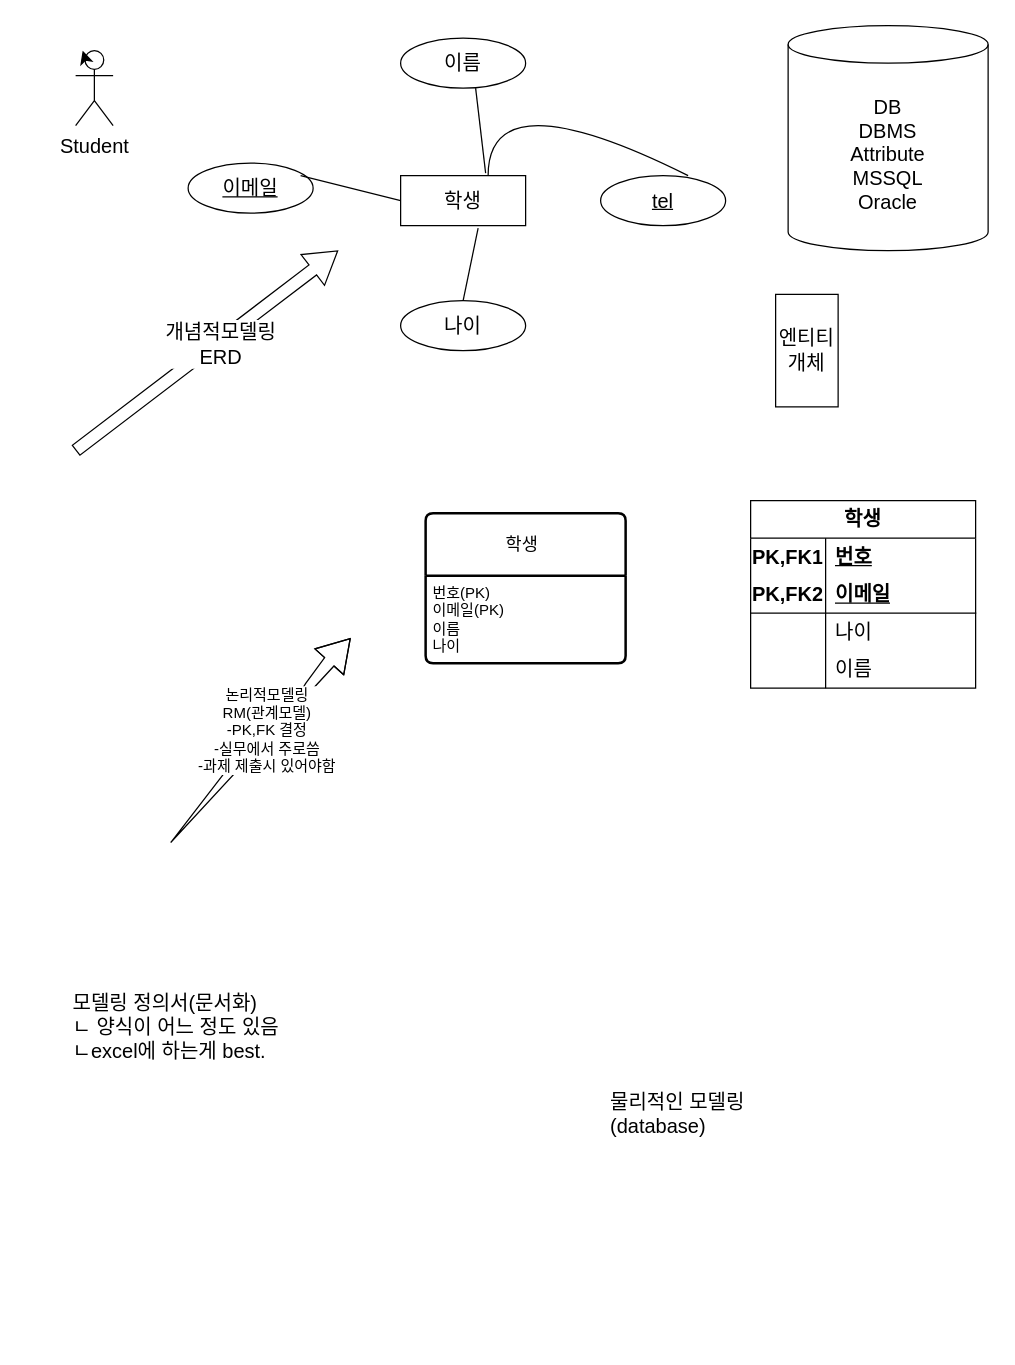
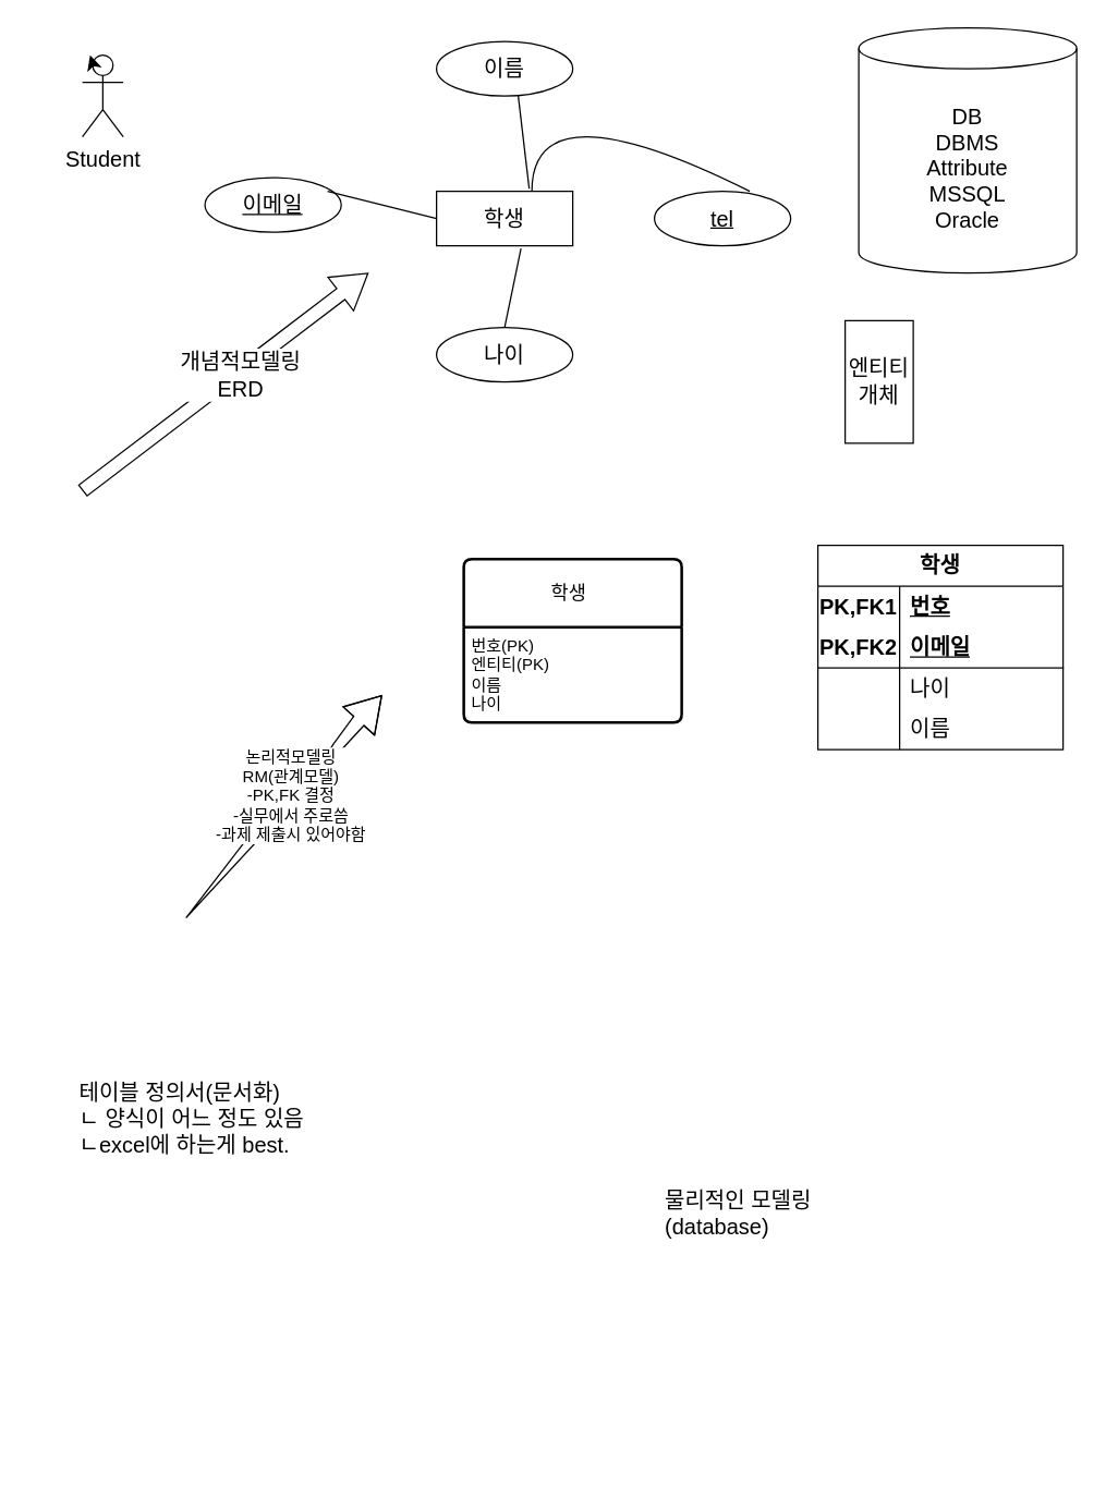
  <mxCell id="0" />
  <mxCell id="1" parent="0" />
  <mxCell id="2" value="DB&lt;br&gt;DBMS&lt;br&gt;Attribute&lt;br&gt;MSSQL&lt;br&gt;Oracle" style="shape=cylinder3;whiteSpace=wrap;html=1;boundedLbl=1;backgroundOutline=1;size=15;fontSize=16;" vertex="1" parent="1"><mxGeometry x="630" y="20" width="160" height="180" as="geometry" /></mxCell>
  <mxCell id="3" value="엔티티&lt;br&gt;개체" style="whiteSpace=wrap;html=1;align=center;fontSize=16;direction=south;" vertex="1" parent="1"><mxGeometry x="620" y="235" width="50" height="90" as="geometry" /></mxCell>
  <mxCell id="4" value="이름" style="ellipse;whiteSpace=wrap;html=1;align=center;fontSize=16;" vertex="1" parent="1"><mxGeometry x="320" y="30" width="100" height="40" as="geometry" /></mxCell>
  <mxCell id="5" value="학생" style="whiteSpace=wrap;html=1;align=center;fontSize=16;" vertex="1" parent="1"><mxGeometry x="320" y="140" width="100" height="40" as="geometry" /></mxCell>
  <mxCell id="6" value="" style="endArrow=none;html=1;rounded=0;fontSize=12;startSize=8;endSize=8;curved=1;exitX=0.68;exitY=-0.05;exitDx=0;exitDy=0;exitPerimeter=0;" edge="1" parent="1" source="5"><mxGeometry relative="1" as="geometry"><mxPoint x="220" y="70" as="sourcePoint" /><mxPoint x="380" y="70" as="targetPoint" /></mxGeometry></mxCell>
  <mxCell id="7" value="&lt;u&gt;tel&lt;/u&gt;" style="ellipse;whiteSpace=wrap;html=1;align=center;fontSize=16;" vertex="1" parent="1"><mxGeometry x="480" y="140" width="100" height="40" as="geometry" /></mxCell>
  <mxCell id="8" value="" style="endArrow=none;html=1;rounded=0;fontSize=12;startSize=8;endSize=8;curved=1;" edge="1" parent="1"><mxGeometry relative="1" as="geometry"><mxPoint x="390" y="140" as="sourcePoint" /><mxPoint x="550" y="140" as="targetPoint" /><Array as="points"><mxPoint x="390" y="60" /></Array></mxGeometry></mxCell>
  <mxCell id="9" value="나이" style="ellipse;whiteSpace=wrap;html=1;align=center;fontSize=16;" vertex="1" parent="1"><mxGeometry x="320" y="240" width="100" height="40" as="geometry" /></mxCell>
  <mxCell id="10" value="" style="endArrow=none;html=1;rounded=0;fontSize=12;startSize=8;endSize=8;curved=1;entryX=0.62;entryY=1.05;entryDx=0;entryDy=0;entryPerimeter=0;" edge="1" parent="1" target="5"><mxGeometry relative="1" as="geometry"><mxPoint x="370" y="240" as="sourcePoint" /><mxPoint x="530" y="240" as="targetPoint" /></mxGeometry></mxCell>
  <mxCell id="11" value="이메일" style="ellipse;whiteSpace=wrap;html=1;align=center;fontStyle=4;fontSize=16;" vertex="1" parent="1"><mxGeometry x="150" y="130" width="100" height="40" as="geometry" /></mxCell>
  <mxCell id="12" value="" style="endArrow=none;html=1;rounded=0;fontSize=12;startSize=8;endSize=8;curved=1;entryX=0;entryY=0.5;entryDx=0;entryDy=0;" edge="1" parent="1" target="5"><mxGeometry relative="1" as="geometry"><mxPoint y="140" as="sourcePoint" x="240" /><mxPoint x="400" y="140" as="targetPoint" /></mxGeometry></mxCell>
  <mxCell id="13" value="학생&lt;span style=&quot;white-space: pre;&quot;&gt;&#09;&lt;/span&gt;" style="swimlane;childLayout=stackLayout;horizontal=1;startSize=50;horizontalStack=0;rounded=1;fontSize=14;fontStyle=0;strokeWidth=2;resizeParent=0;resizeLast=1;shadow=0;dashed=0;align=center;arcSize=4;whiteSpace=wrap;html=1;" vertex="1" parent="1"><mxGeometry x="340" y="410" width="160" height="120" as="geometry" /></mxCell>
- <mxCell id="14" value="번호(PK)&lt;br&gt;이메일(PK)&lt;br&gt;이름&lt;br&gt;나이&lt;br&gt;" style="align=left;strokeColor=none;fillColor=none;spacingLeft=4;fontSize=12;verticalAlign=top;resizable=0;rotatable=0;part=1;html=1;" vertex="1" parent="13"><mxGeometry y="50" width="160" height="70" as="geometry" /></mxCell>
+ <mxCell id="14" value="번호(PK)&lt;br&gt;엔티티(PK)&lt;br&gt;이름&lt;br&gt;나이&lt;br&gt;" style="align=left;strokeColor=none;fillColor=none;spacingLeft=4;fontSize=12;verticalAlign=top;resizable=0;rotatable=0;part=1;html=1;" vertex="1" parent="13"><mxGeometry y="50" width="160" height="70" as="geometry" /></mxCell>
  <mxCell id="15" value="" style="shape=flexArrow;endArrow=classic;html=1;rounded=0;fontSize=12;startSize=8;endSize=8;curved=1;" edge="1" parent="1"><mxGeometry width="50" height="50" relative="1" as="geometry"><mxPoint x="60" y="360" as="sourcePoint" /><mxPoint x="270" y="200" as="targetPoint" /></mxGeometry></mxCell>
  <mxCell id="16" value="개념적모델링&lt;br&gt;ERD" style="edgeLabel;html=1;align=center;verticalAlign=middle;resizable=0;points=[];fontSize=16;" vertex="1" connectable="0" parent="15"><mxGeometry x="0.094" y="-2" relative="1" as="geometry"><mxPoint as="offset" /></mxGeometry></mxCell>
  <mxCell id="17" value="논리적모델링&lt;br&gt;RM(관계모델)&lt;br&gt;-PK,FK 결정&lt;br&gt;-실무에서 주로씀&lt;br&gt;-과제 제출시 있어야함" style="shape=flexArrow;endArrow=classic;html=1;rounded=0;fontSize=12;startSize=8;endSize=8;curved=1;" edge="1" parent="1"><mxGeometry width="50" height="50" relative="1" as="geometry"><mxPoint x="230" y="560" as="sourcePoint" /><mxPoint x="280" y="510" as="targetPoint" /><Array as="points"><mxPoint x="190" y="610" /></Array></mxGeometry></mxCell>
  <mxCell id="18" value="학생" style="shape=table;startSize=30;container=1;collapsible=1;childLayout=tableLayout;fixedRows=1;rowLines=0;fontStyle=1;align=center;resizeLast=1;html=1;whiteSpace=wrap;fontSize=16;" vertex="1" parent="1"><mxGeometry x="600" y="400" width="180" height="150" as="geometry" /></mxCell>
  <mxCell id="19" value="" style="shape=tableRow;horizontal=0;startSize=0;swimlaneHead=0;swimlaneBody=0;fillColor=none;collapsible=0;dropTarget=0;points=[[0,0.5],[1,0.5]];portConstraint=eastwest;top=0;left=0;right=0;bottom=0;html=1;fontSize=16;" vertex="1" parent="18"><mxGeometry y="30" width="180" height="30" as="geometry" /></mxCell>
  <mxCell id="20" value="PK,FK1" style="shape=partialRectangle;connectable=0;fillColor=none;top=0;left=0;bottom=0;right=0;fontStyle=1;overflow=hidden;html=1;whiteSpace=wrap;fontSize=16;" vertex="1" parent="19"><mxGeometry width="60" height="30" as="geometry"><mxRectangle width="60" height="30" as="alternateBounds" /></mxGeometry></mxCell>
  <mxCell id="21" value="번호&lt;span style=&quot;white-space: pre;&quot;&gt;&#09;&lt;/span&gt;" style="shape=partialRectangle;connectable=0;fillColor=none;top=0;left=0;bottom=0;right=0;align=left;spacingLeft=6;fontStyle=5;overflow=hidden;html=1;whiteSpace=wrap;fontSize=16;" vertex="1" parent="19"><mxGeometry x="60" width="120" height="30" as="geometry"><mxRectangle width="120" height="30" as="alternateBounds" /></mxGeometry></mxCell>
  <mxCell id="22" value="" style="shape=tableRow;horizontal=0;startSize=0;swimlaneHead=0;swimlaneBody=0;fillColor=none;collapsible=0;dropTarget=0;points=[[0,0.5],[1,0.5]];portConstraint=eastwest;top=0;left=0;right=0;bottom=1;html=1;fontSize=16;" vertex="1" parent="18"><mxGeometry y="60" width="180" height="30" as="geometry" /></mxCell>
  <mxCell id="23" value="PK,FK2" style="shape=partialRectangle;connectable=0;fillColor=none;top=0;left=0;bottom=0;right=0;fontStyle=1;overflow=hidden;html=1;whiteSpace=wrap;fontSize=16;" vertex="1" parent="22"><mxGeometry width="60" height="30" as="geometry"><mxRectangle width="60" height="30" as="alternateBounds" /></mxGeometry></mxCell>
  <mxCell id="24" value="이메일" style="shape=partialRectangle;connectable=0;fillColor=none;top=0;left=0;bottom=0;right=0;align=left;spacingLeft=6;fontStyle=5;overflow=hidden;html=1;whiteSpace=wrap;fontSize=16;" vertex="1" parent="22"><mxGeometry x="60" width="120" height="30" as="geometry"><mxRectangle width="120" height="30" as="alternateBounds" /></mxGeometry></mxCell>
  <mxCell id="25" value="" style="shape=tableRow;horizontal=0;startSize=0;swimlaneHead=0;swimlaneBody=0;fillColor=none;collapsible=0;dropTarget=0;points=[[0,0.5],[1,0.5]];portConstraint=eastwest;top=0;left=0;right=0;bottom=0;html=1;fontSize=16;" vertex="1" parent="18"><mxGeometry y="90" width="180" height="30" as="geometry" /></mxCell>
  <mxCell id="26" value="" style="shape=partialRectangle;connectable=0;fillColor=none;top=0;left=0;bottom=0;right=0;editable=1;overflow=hidden;html=1;whiteSpace=wrap;fontSize=16;" vertex="1" parent="25"><mxGeometry width="60" height="30" as="geometry"><mxRectangle width="60" height="30" as="alternateBounds" /></mxGeometry></mxCell>
  <mxCell id="27" value="나이&lt;span style=&quot;white-space: pre;&quot;&gt;&#09;&lt;/span&gt;" style="shape=partialRectangle;connectable=0;fillColor=none;top=0;left=0;bottom=0;right=0;align=left;spacingLeft=6;overflow=hidden;html=1;whiteSpace=wrap;fontSize=16;" vertex="1" parent="25"><mxGeometry x="60" width="120" height="30" as="geometry"><mxRectangle width="120" height="30" as="alternateBounds" /></mxGeometry></mxCell>
  <mxCell id="28" value="" style="shape=tableRow;horizontal=0;startSize=0;swimlaneHead=0;swimlaneBody=0;fillColor=none;collapsible=0;dropTarget=0;points=[[0,0.5],[1,0.5]];portConstraint=eastwest;top=0;left=0;right=0;bottom=0;html=1;fontSize=16;" vertex="1" parent="18"><mxGeometry y="120" width="180" height="30" as="geometry" /></mxCell>
  <mxCell id="29" value="" style="shape=partialRectangle;connectable=0;fillColor=none;top=0;left=0;bottom=0;right=0;editable=1;overflow=hidden;html=1;whiteSpace=wrap;fontSize=16;" vertex="1" parent="28"><mxGeometry width="60" height="30" as="geometry"><mxRectangle width="60" height="30" as="alternateBounds" /></mxGeometry></mxCell>
  <mxCell id="30" value="이름" style="shape=partialRectangle;connectable=0;fillColor=none;top=0;left=0;bottom=0;right=0;align=left;spacingLeft=6;overflow=hidden;html=1;whiteSpace=wrap;fontSize=16;" vertex="1" parent="28"><mxGeometry x="60" width="120" height="30" as="geometry"><mxRectangle width="120" height="30" as="alternateBounds" /></mxGeometry></mxCell>
  <mxCell id="31" value="Student&lt;br&gt;" style="shape=umlActor;verticalLabelPosition=bottom;verticalAlign=top;html=1;outlineConnect=0;fontSize=16;" vertex="1" parent="1"><mxGeometry x="60" y="40" width="30" height="60" as="geometry" /></mxCell>
  <mxCell id="32" style="edgeStyle=none;curved=1;rounded=0;orthogonalLoop=1;jettySize=auto;html=1;exitX=0.25;exitY=0.1;exitDx=0;exitDy=0;exitPerimeter=0;fontSize=12;startSize=8;endSize=8;" edge="1" parent="1" source="31" target="31"><mxGeometry relative="1" as="geometry" /></mxCell>
  <mxCell id="33" value="" style="shape=table;startSize=0;container=1;collapsible=1;childLayout=tableLayout;fixedRows=1;rowLines=0;fontStyle=0;align=center;resizeLast=1;strokeColor=none;fillColor=none;collapsible=0;whiteSpace=wrap;html=1;fontSize=16;" vertex="1" parent="1"><mxGeometry x="20" y="770" width="290" height="190" as="geometry" /></mxCell>
  <mxCell id="34" value="" style="shape=tableRow;horizontal=0;startSize=0;swimlaneHead=0;swimlaneBody=0;fillColor=none;collapsible=0;dropTarget=0;points=[[0,0.5],[1,0.5]];portConstraint=eastwest;top=0;left=0;right=0;bottom=0;fontSize=16;" vertex="1" parent="33"><mxGeometry width="290" height="100" as="geometry" /></mxCell>
  <mxCell id="35" value="" style="shape=partialRectangle;connectable=0;fillColor=none;top=0;left=0;bottom=0;right=0;editable=1;overflow=hidden;fontSize=16;" vertex="1" parent="34"><mxGeometry width="30" height="100" as="geometry"><mxRectangle width="30" height="100" as="alternateBounds" /></mxGeometry></mxCell>
- <mxCell id="36" value="모델링 정의서(문서화)&#10;ㄴ 양식이 어느 정도 있음&#10;ㄴexcel에 하는게 best." style="shape=partialRectangle;connectable=0;fillColor=none;top=0;left=0;bottom=0;right=0;align=left;spacingLeft=6;overflow=hidden;fontSize=16;" vertex="1" parent="34"><mxGeometry x="30" width="260" height="100" as="geometry"><mxRectangle width="260" height="100" as="alternateBounds" /></mxGeometry></mxCell>
+ <mxCell id="36" value="테이블 정의서(문서화)&#10;ㄴ 양식이 어느 정도 있음&#10;ㄴexcel에 하는게 best." style="shape=partialRectangle;connectable=0;fillColor=none;top=0;left=0;bottom=0;right=0;align=left;spacingLeft=6;overflow=hidden;fontSize=16;" vertex="1" parent="34"><mxGeometry x="30" width="260" height="100" as="geometry"><mxRectangle width="260" height="100" as="alternateBounds" /></mxGeometry></mxCell>
  <mxCell id="37" value="" style="shape=table;startSize=0;container=1;collapsible=1;childLayout=tableLayout;fixedRows=1;rowLines=0;fontStyle=0;align=center;resizeLast=1;strokeColor=none;fillColor=none;collapsible=0;whiteSpace=wrap;html=1;fontSize=16;" vertex="1" parent="1"><mxGeometry x="450" y="840" width="180" height="230" as="geometry" /></mxCell>
  <mxCell id="38" value="" style="shape=tableRow;horizontal=0;startSize=0;swimlaneHead=0;swimlaneBody=0;fillColor=none;collapsible=0;dropTarget=0;points=[[0,0.5],[1,0.5]];portConstraint=eastwest;top=0;left=0;right=0;bottom=0;fontSize=16;" vertex="1" parent="37"><mxGeometry width="180" height="100" as="geometry" /></mxCell>
  <mxCell id="39" value="" style="shape=partialRectangle;connectable=0;fillColor=none;top=0;left=0;bottom=0;right=0;editable=1;overflow=hidden;fontSize=16;" vertex="1" parent="38"><mxGeometry width="30" height="100" as="geometry"><mxRectangle width="30" height="100" as="alternateBounds" /></mxGeometry></mxCell>
  <mxCell id="40" value="물리적인 모델링&#10;(database)" style="shape=partialRectangle;connectable=0;fillColor=none;top=0;left=0;bottom=0;right=0;align=left;spacingLeft=6;overflow=hidden;fontSize=16;" vertex="1" parent="38"><mxGeometry x="30" width="150" height="100" as="geometry"><mxRectangle width="150" height="100" as="alternateBounds" /></mxGeometry></mxCell>
